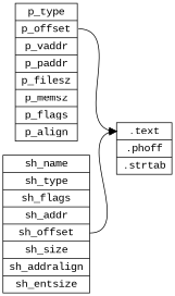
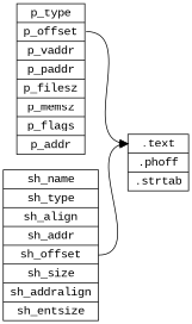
  digraph {
    fontname="Liberation Mono"
    rankdir=LR
    node [fontname="Liberation Mono" shape=record]
    edge [fontname="Liberation Mono" headport=f0 tailport=offset]
-   n1 [label="<f0>p_type|<offset>p_offset|p_vaddr|p_paddr|p_filesz|p_memsz|p_flags|p_align"]
+   n1 [label="<f0>p_type|<offset>p_offset|p_vaddr|p_paddr|p_filesz|p_memsz|p_flags|p_addr"]
    n2 [label="<f0>.text|.phoff|<strtab>.strtab"]
-   n3 [label="<f0>sh_name|sh_type|sh_flags|sh_addr|<offset>sh_offset|sh_size|sh_addralign|sh_entsize"]
+   n3 [label="<f0>sh_name|sh_type|sh_align|sh_addr|<offset>sh_offset|sh_size|sh_addralign|sh_entsize"]
    n1 -> n2
    n3 -> n2
  }
